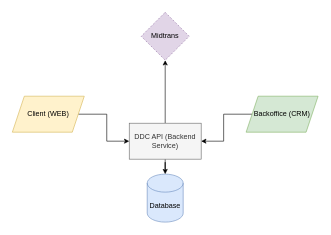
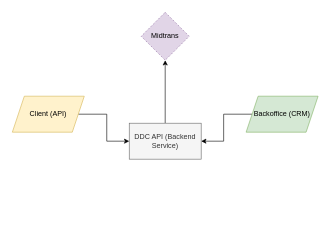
  <mxCell id="0" />
  <mxCell id="1" parent="0" />
- <mxCell id="2" value="Database" style="shape=cylinder3;whiteSpace=wrap;html=1;boundedLbl=1;backgroundOutline=1;size=15;fillColor=#dae8fc;strokeColor=#6c8ebf;" vertex="1" parent="1"><mxGeometry x="245" y="290" width="60" height="80" as="geometry" /></mxCell>
  <mxCell id="3" style="edgeStyle=orthogonalEdgeStyle;rounded=0;orthogonalLoop=1;jettySize=auto;html=1;entryX=0;entryY=0.5;entryDx=0;entryDy=0;" edge="1" parent="1" source="4" target="9"><mxGeometry relative="1" as="geometry" /></mxCell>
- <mxCell id="4" value="Client (WEB)" style="shape=parallelogram;perimeter=parallelogramPerimeter;whiteSpace=wrap;html=1;fixedSize=1;fillColor=#fff2cc;strokeColor=#d6b656;" vertex="1" parent="1"><mxGeometry x="20" y="160" width="120" height="60" as="geometry" /></mxCell>
+ <mxCell id="4" value="Client (API)" style="shape=parallelogram;perimeter=parallelogramPerimeter;whiteSpace=wrap;html=1;fixedSize=1;fillColor=#fff2cc;strokeColor=#d6b656;" vertex="1" parent="1"><mxGeometry x="20" y="160" width="120" height="60" as="geometry" /></mxCell>
  <mxCell id="5" style="edgeStyle=orthogonalEdgeStyle;rounded=0;orthogonalLoop=1;jettySize=auto;html=1;" edge="1" parent="1" source="6" target="9"><mxGeometry relative="1" as="geometry" /></mxCell>
  <mxCell id="6" value="Backoffice (CRM)" style="shape=parallelogram;perimeter=parallelogramPerimeter;whiteSpace=wrap;html=1;fixedSize=1;fillColor=#d5e8d4;strokeColor=#82b366;" vertex="1" parent="1"><mxGeometry x="410" y="160" width="120" height="60" as="geometry" /></mxCell>
- <mxCell id="7" style="edgeStyle=orthogonalEdgeStyle;rounded=0;orthogonalLoop=1;jettySize=auto;html=1;" edge="1" parent="1" source="9" target="2"><mxGeometry relative="1" as="geometry" /></mxCell>
  <mxCell id="8" style="edgeStyle=orthogonalEdgeStyle;rounded=0;orthogonalLoop=1;jettySize=auto;html=1;" edge="1" parent="1" source="9" target="10"><mxGeometry relative="1" as="geometry" /></mxCell>
  <mxCell id="9" value="DDC API (Backend Service)" style="rounded=0;whiteSpace=wrap;html=1;fillColor=#f5f5f5;strokeColor=#666666;fontColor=#333333;" vertex="1" parent="1"><mxGeometry x="215" y="205" width="120" height="60" as="geometry" /></mxCell>
  <mxCell id="10" value="Midtrans" style="rhombus;whiteSpace=wrap;html=1;fillColor=#e1d5e7;strokeColor=#9673a6;dashed=1;" vertex="1" parent="1"><mxGeometry x="235" y="20" width="80" height="80" as="geometry" /></mxCell>
